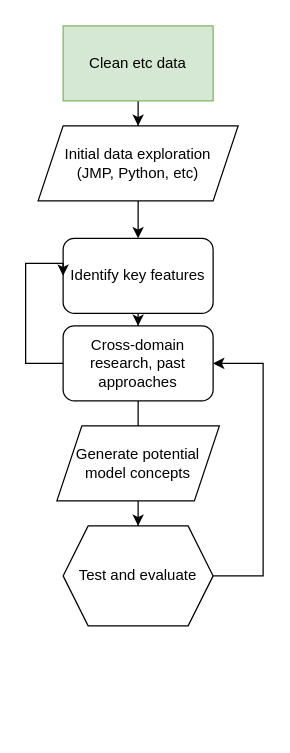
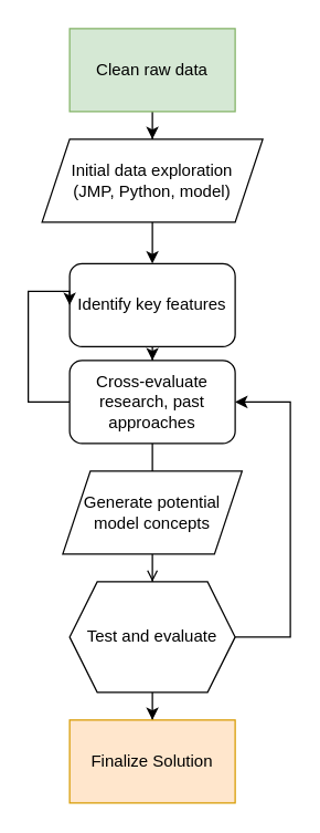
  <mxCell id="0" />
  <mxCell id="1" parent="0" />
  <mxCell id="2" value="" style="edgeStyle=orthogonalEdgeStyle;rounded=0;orthogonalLoop=1;jettySize=auto;html=1;" parent="1" source="3" target="5" edge="1"><mxGeometry relative="1" as="geometry" /></mxCell>
- <mxCell id="3" value="Initial data exploration&lt;br&gt;(JMP, Python, etc)" style="shape=parallelogram;perimeter=parallelogramPerimeter;whiteSpace=wrap;html=1;fixedSize=1;" parent="1" vertex="1"><mxGeometry x="30" y="100" width="160" height="60" as="geometry" /></mxCell>
+ <mxCell id="3" value="Initial data exploration&lt;br&gt;(JMP, Python, model)" style="shape=parallelogram;perimeter=parallelogramPerimeter;whiteSpace=wrap;html=1;fixedSize=1;" parent="1" vertex="1"><mxGeometry x="30" y="100" width="160" height="60" as="geometry" /></mxCell>
  <mxCell id="4" style="edgeStyle=orthogonalEdgeStyle;rounded=0;orthogonalLoop=1;jettySize=auto;html=1;entryX=0.5;entryY=0;entryDx=0;entryDy=0;" parent="1" source="5" target="8" edge="1"><mxGeometry relative="1" as="geometry" /></mxCell>
  <mxCell id="5" value="Identify key features" style="rounded=1;whiteSpace=wrap;html=1;" parent="1" vertex="1"><mxGeometry x="50" y="190" width="120" height="60" as="geometry" /></mxCell>
  <mxCell id="6" value="" style="edgeStyle=orthogonalEdgeStyle;rounded=0;orthogonalLoop=1;jettySize=auto;html=1;endArrow=none;" parent="1" source="8" target="10" edge="1"><mxGeometry relative="1" as="geometry" /></mxCell>
  <mxCell id="7" style="edgeStyle=orthogonalEdgeStyle;rounded=0;orthogonalLoop=1;jettySize=auto;html=1;entryX=0;entryY=0.5;entryDx=0;entryDy=0;" parent="1" source="8" target="5" edge="1"><mxGeometry relative="1" as="geometry"><Array as="points"><mxPoint x="20" y="290" /><mxPoint x="20" y="210" /></Array></mxGeometry></mxCell>
- <mxCell id="8" value="Cross-domain research, past approaches" style="rounded=1;whiteSpace=wrap;html=1;" parent="1" vertex="1"><mxGeometry x="50" y="260" width="120" height="60" as="geometry" /></mxCell>
- <mxCell id="9" style="edgeStyle=orthogonalEdgeStyle;rounded=0;orthogonalLoop=1;jettySize=auto;html=1;entryX=0.5;entryY=0;entryDx=0;entryDy=0;" parent="1" source="10" target="13" edge="1"><mxGeometry relative="1" as="geometry" /></mxCell>
+ <mxCell id="8" value="Cross-evaluate research, past approaches" style="rounded=1;whiteSpace=wrap;html=1;" parent="1" vertex="1"><mxGeometry x="50" y="260" width="120" height="60" as="geometry" /></mxCell>
+ <mxCell id="9" style="edgeStyle=orthogonalEdgeStyle;rounded=0;orthogonalLoop=1;jettySize=auto;html=1;entryX=0.5;entryY=0;entryDx=0;entryDy=0;endArrow=open;" parent="1" source="10" target="13" edge="1"><mxGeometry relative="1" as="geometry" /></mxCell>
  <mxCell id="10" value="Generate potential model concepts" style="shape=parallelogram;perimeter=parallelogramPerimeter;whiteSpace=wrap;html=1;fixedSize=1;" parent="1" vertex="1"><mxGeometry x="45" y="340" width="130" height="60" as="geometry" /></mxCell>
  <mxCell id="11" style="edgeStyle=orthogonalEdgeStyle;rounded=0;orthogonalLoop=1;jettySize=auto;html=1;entryX=1;entryY=0.5;entryDx=0;entryDy=0;exitX=1;exitY=0.5;exitDx=0;exitDy=0;" parent="1" source="13" target="8" edge="1"><mxGeometry relative="1" as="geometry"><Array as="points"><mxPoint x="210" y="460" /><mxPoint x="210" y="290" /></Array></mxGeometry></mxCell>
+ <mxCell id="12" value="" style="edgeStyle=orthogonalEdgeStyle;rounded=0;orthogonalLoop=1;jettySize=auto;html=1;" parent="1" source="13" target="16" edge="1"><mxGeometry relative="1" as="geometry" /></mxCell>
  <mxCell id="13" value="Test and evaluate" style="shape=hexagon;perimeter=hexagonPerimeter2;whiteSpace=wrap;html=1;fixedSize=1;" parent="1" vertex="1"><mxGeometry x="50" y="420" width="120" height="80" as="geometry" /></mxCell>
  <mxCell id="14" style="edgeStyle=orthogonalEdgeStyle;rounded=0;orthogonalLoop=1;jettySize=auto;html=1;" parent="1" source="15" target="3" edge="1"><mxGeometry relative="1" as="geometry" /></mxCell>
- <mxCell id="15" value="Clean etc data" style="rounded=0;whiteSpace=wrap;html=1;fillColor=#d5e8d4;strokeColor=#82b366;" parent="1" vertex="1"><mxGeometry x="50" y="20" width="120" height="60" as="geometry" /></mxCell>
+ <mxCell id="15" value="Clean raw data" style="rounded=0;whiteSpace=wrap;html=1;fillColor=#d5e8d4;strokeColor=#82b366;" parent="1" vertex="1"><mxGeometry x="50" y="20" width="120" height="60" as="geometry" /></mxCell>
+ <mxCell id="16" value="Finalize Solution" style="rounded=0;whiteSpace=wrap;html=1;fillColor=#ffe6cc;strokeColor=#d79b00;" parent="1" vertex="1"><mxGeometry x="50" y="520" width="120" height="60" as="geometry" /></mxCell>
